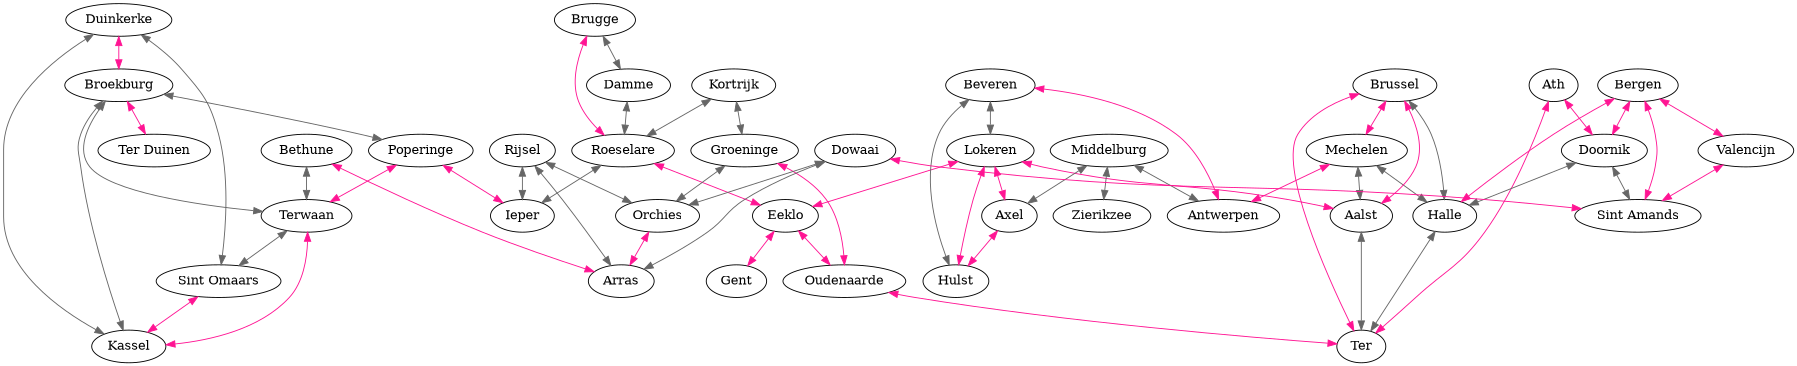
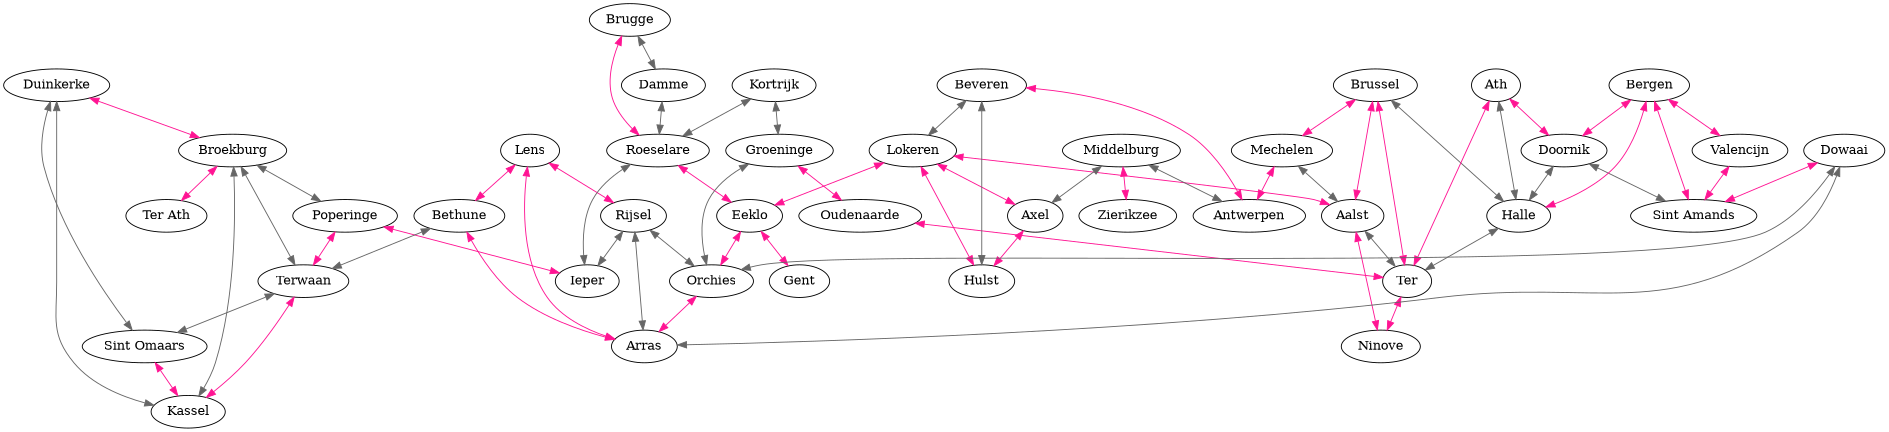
  graph {
    edge [color=deeppink dir=both]
    n1 [label=Duinkerke]
    n2 [label="Sint Omaars"]
    n3 [label=Kassel]
    n4 [label=Broekburg]
    n5 [label=Terwaan]
-   n6 [label="Ter Duinen"]
+   n6 [label="Ter Ath"]
    n7 [label=Poperinge]
    n8 [label=Bethune]
    n9 [label=Arras]
+   n10 [label=Lens]
    n11 [label=Rijsel]
    n12 [label=Ieper]
    n13 [label=Orchies]
    n14 [label=Brugge]
    n15 [label=Roeselare]
    n16 [label=Damme]
    n17 [label=Eeklo]
    n18 [label=Gent]
    n19 [label=Oudenaarde]
    n20 [label=Ter]
    n21 [label=Lokeren]
    n22 [label=Aalst]
    n23 [label=Axel]
    n24 [label=Hulst]
+   n25 [label=Ninove]
    n26 [label=Beveren]
    n27 [label=Antwerpen]
    n28 [label=Kortrijk]
    n29 [label=Groeninge]
    n30 [label=Middelburg]
    n31 [label=Zierikzee]
    n32 [label=Mechelen]
    n33 [label=Brussel]
    n34 [label=Halle]
    n35 [label=Ath]
    n36 [label=Doornik]
    n37 [label="Sint Amands"]
    n38 [label=Bergen]
    n39 [label=Valencijn]
    n40 [label=Dowaai]
    n1 -- n2 [color=gray40]
    n1 -- n3 [color=gray40]
    n1 -- n4
    n2 -- n3
    n4 -- n3 [color=gray40]
    n4 -- n5 [color=gray40]
    n4 -- n6
    n4 -- n7 [color=gray40]
    n5 -- n2 [color=gray40]
    n5 -- n3
    n7 -- n5
    n7 -- n12
    n8 -- n5 [color=gray40]
    n8 -- n9
+   n10 -- n8
+   n10 -- n9
+   n10 -- n11
    n11 -- n9 [color=gray40]
    n11 -- n12 [color=gray40]
    n11 -- n13 [color=gray40]
    n13 -- n9
    n14 -- n15
    n14 -- n16 [color=gray40]
    n15 -- n12 [color=gray40]
    n15 -- n17
    n16 -- n15 [color=gray40]
    n17 -- n18
-   n17 -- n19
+   n17 -- n13
    n19 -- n20
+   n20 -- n25
    n21 -- n17
    n21 -- n22
    n21 -- n23
    n21 -- n24
    n22 -- n20 [color=gray40]
+   n22 -- n25
    n23 -- n24
    n26 -- n21 [color=gray40]
    n26 -- n24 [color=gray40]
    n26 -- n27
    n28 -- n15 [color=gray40]
    n28 -- n29 [color=gray40]
    n29 -- n13 [color=gray40]
    n29 -- n19
    n30 -- n23 [color=gray40]
    n30 -- n27 [color=gray40]
-   n30 -- n31 [color=gray40]
+   n30 -- n31
    n32 -- n22 [color=gray40]
    n32 -- n27
    n33 -- n20
    n33 -- n22
    n33 -- n32
    n33 -- n34 [color=gray40]
    n34 -- n20 [color=gray40]
    n35 -- n20
-   n32 -- n34 [color=gray40]
+   n35 -- n34 [color=gray40]
    n35 -- n36
    n36 -- n34 [color=gray40]
    n36 -- n37 [color=gray40]
    n38 -- n34
    n38 -- n36
    n38 -- n37
    n38 -- n39
    n39 -- n37
    n40 -- n9 [color=gray40]
    n40 -- n13 [color=gray40]
    n40 -- n37
  }
